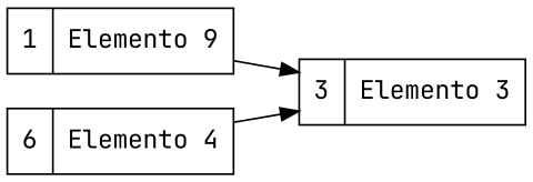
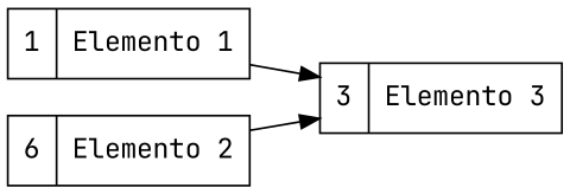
  digraph {
    fontname="JetBrains Mono"
    rankdir=LR
    node [fontname="JetBrains Mono" shape=record]
    edge [fontname="JetBrains Mono"]
-   n1 [label="{1|Elemento 9}"]
+   n1 [label="{1|Elemento 1}"]
    n2 [label="{3|Elemento 3}"]
-   n3 [label="{6|Elemento 4}"]
+   n3 [label="{6|Elemento 2}"]
    n1 -> n2
    n3 -> n2
  }
